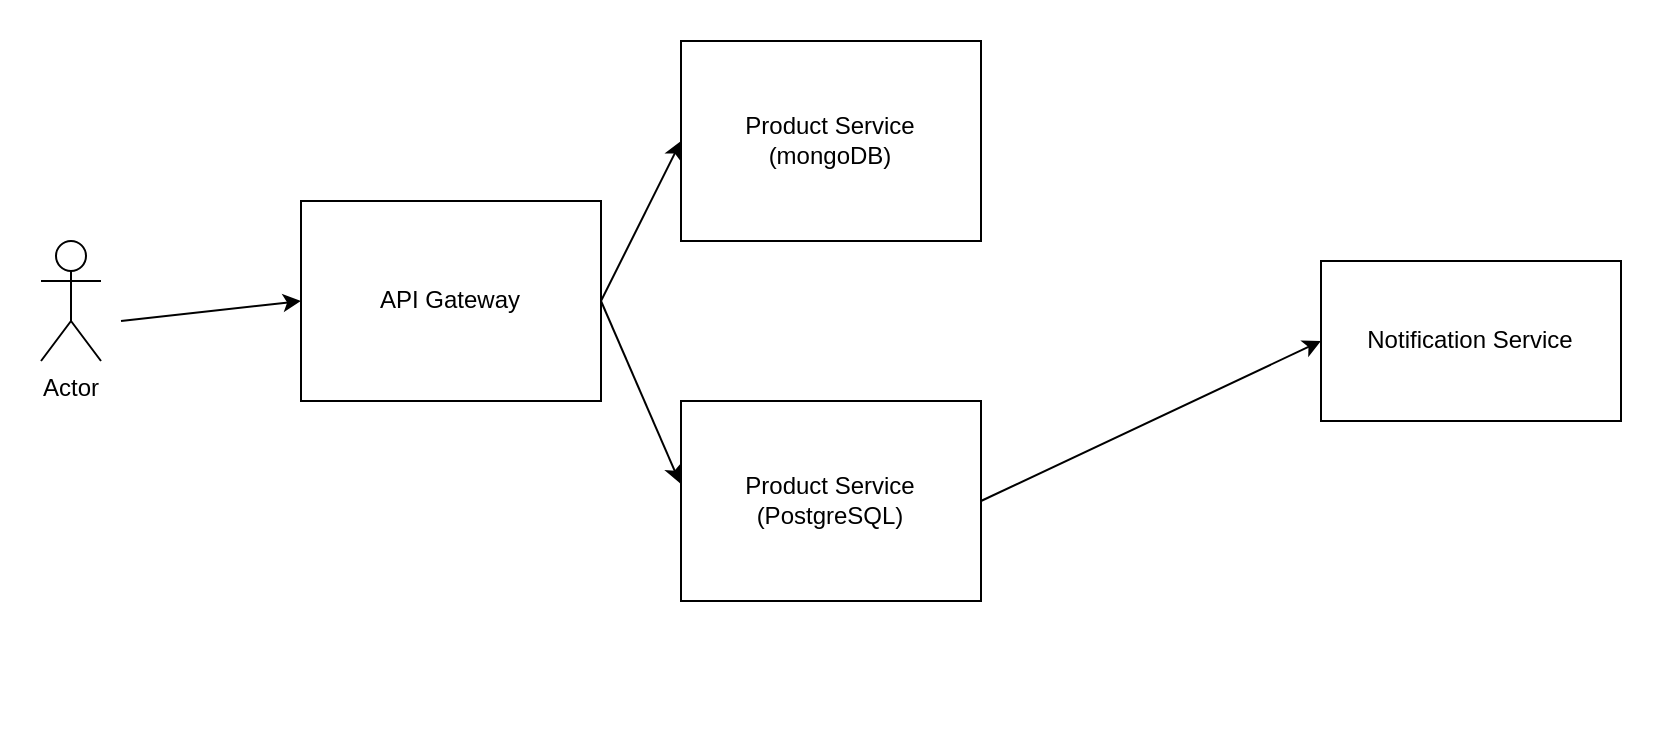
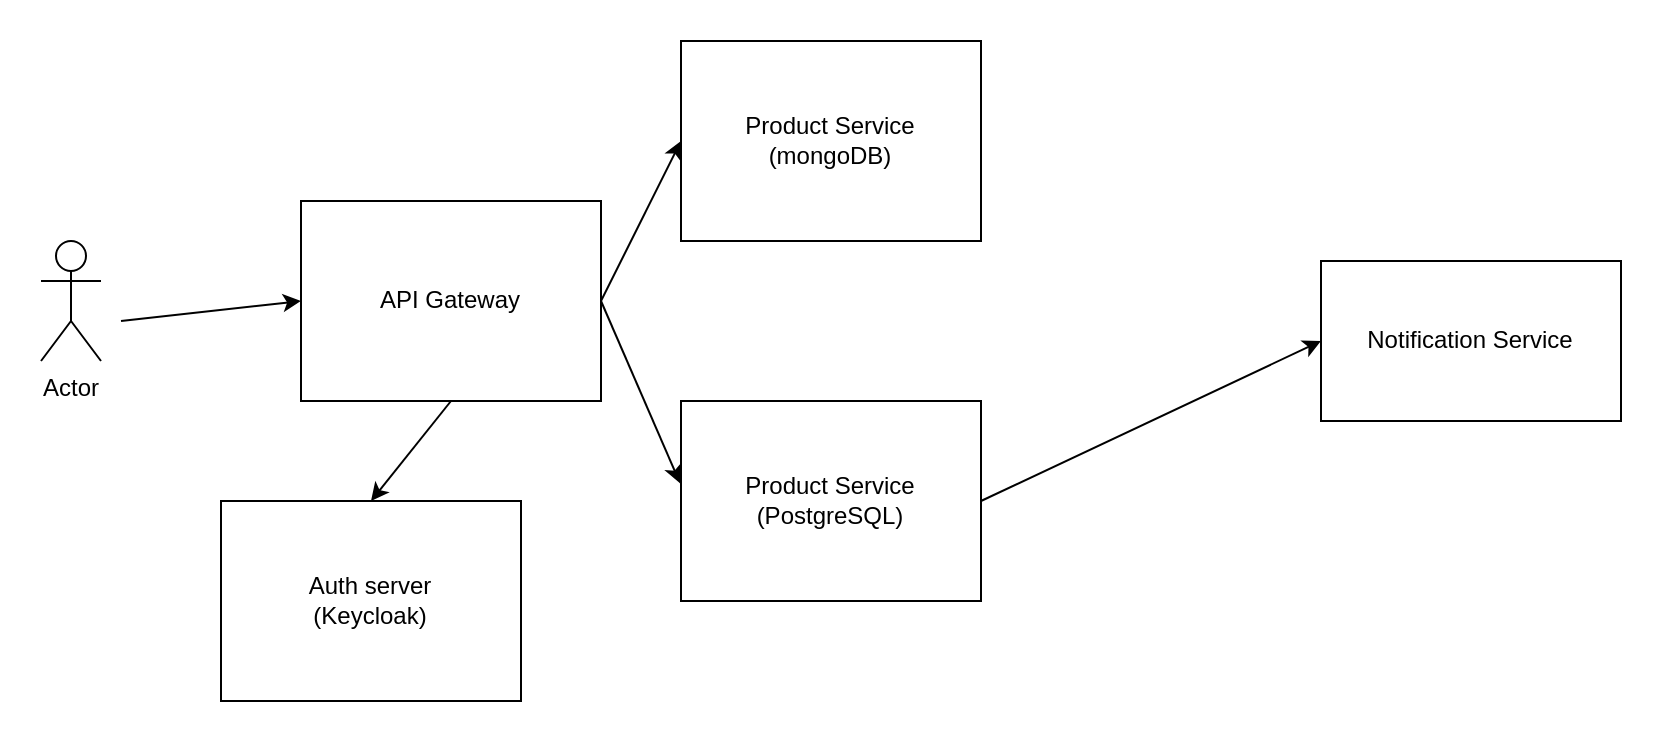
  <mxCell id="0" />
  <mxCell id="1" parent="0" />
  <mxCell id="2" value="API Gateway" style="rounded=0;whiteSpace=wrap;html=1;" parent="1" vertex="1"><mxGeometry x="150" y="100" width="150" height="100" as="geometry" /></mxCell>
  <mxCell id="3" value="Actor" style="shape=umlActor;verticalLabelPosition=bottom;verticalAlign=top;html=1;outlineConnect=0;" parent="1" vertex="1"><mxGeometry x="20" y="120" width="30" height="60" as="geometry" /></mxCell>
+ <mxCell id="4" value="Auth server&lt;br&gt;(Keycloak)" style="rounded=0;whiteSpace=wrap;html=1;" parent="1" vertex="1"><mxGeometry x="110" y="250" width="150" height="100" as="geometry" /></mxCell>
+ <mxCell id="5" value="" style="endArrow=classic;html=1;rounded=0;exitX=0.5;exitY=1;exitDx=0;exitDy=0;entryX=0.5;entryY=0;entryDx=0;entryDy=0;" parent="1" source="2" target="4" edge="1"><mxGeometry width="50" height="50" relative="1" as="geometry"><mxPoint x="230" y="220" as="sourcePoint" /><mxPoint x="280" y="170" as="targetPoint" /></mxGeometry></mxCell>
  <mxCell id="6" value="Product Service&lt;br&gt;(mongoDB)" style="rounded=0;whiteSpace=wrap;html=1;" parent="1" vertex="1"><mxGeometry x="340" y="20" width="150" height="100" as="geometry" /></mxCell>
  <mxCell id="7" value="" style="endArrow=classic;html=1;rounded=0;exitX=1;exitY=0.5;exitDx=0;exitDy=0;entryX=0;entryY=0.5;entryDx=0;entryDy=0;" parent="1" source="2" target="6" edge="1"><mxGeometry width="50" height="50" relative="1" as="geometry"><mxPoint x="430" y="240" as="sourcePoint" /><mxPoint x="480" y="190" as="targetPoint" /></mxGeometry></mxCell>
  <mxCell id="8" value="Product Service&lt;br&gt;(PostgreSQL)" style="rounded=0;whiteSpace=wrap;html=1;" parent="1" vertex="1"><mxGeometry x="340" y="200" width="150" height="100" as="geometry" /></mxCell>
  <mxCell id="9" value="" style="endArrow=classic;html=1;rounded=0;exitX=1;exitY=0.5;exitDx=0;exitDy=0;entryX=-0.003;entryY=0.412;entryDx=0;entryDy=0;entryPerimeter=0;" parent="1" source="2" target="8" edge="1"><mxGeometry width="50" height="50" relative="1" as="geometry"><mxPoint x="270" y="170" as="sourcePoint" /><mxPoint x="350" y="80" as="targetPoint" /></mxGeometry></mxCell>
  <mxCell id="10" value="" style="endArrow=classic;html=1;rounded=0;entryX=0;entryY=0.5;entryDx=0;entryDy=0;" parent="1" target="2" edge="1"><mxGeometry width="50" height="50" relative="1" as="geometry"><mxPoint x="60" y="160" as="sourcePoint" /><mxPoint x="480" y="190" as="targetPoint" /></mxGeometry></mxCell>
  <mxCell id="11" value="Notification Service" style="rounded=0;whiteSpace=wrap;html=1;" vertex="1" parent="1"><mxGeometry x="660" y="130" width="150" height="80" as="geometry" /></mxCell>
  <mxCell id="12" value="" style="endArrow=classic;html=1;rounded=0;entryX=0;entryY=0.5;entryDx=0;entryDy=0;exitX=1;exitY=0.5;exitDx=0;exitDy=0;" edge="1" parent="1" source="8" target="11"><mxGeometry width="50" height="50" relative="1" as="geometry"><mxPoint x="470" y="200" as="sourcePoint" /><mxPoint x="520" y="150" as="targetPoint" /></mxGeometry></mxCell>
